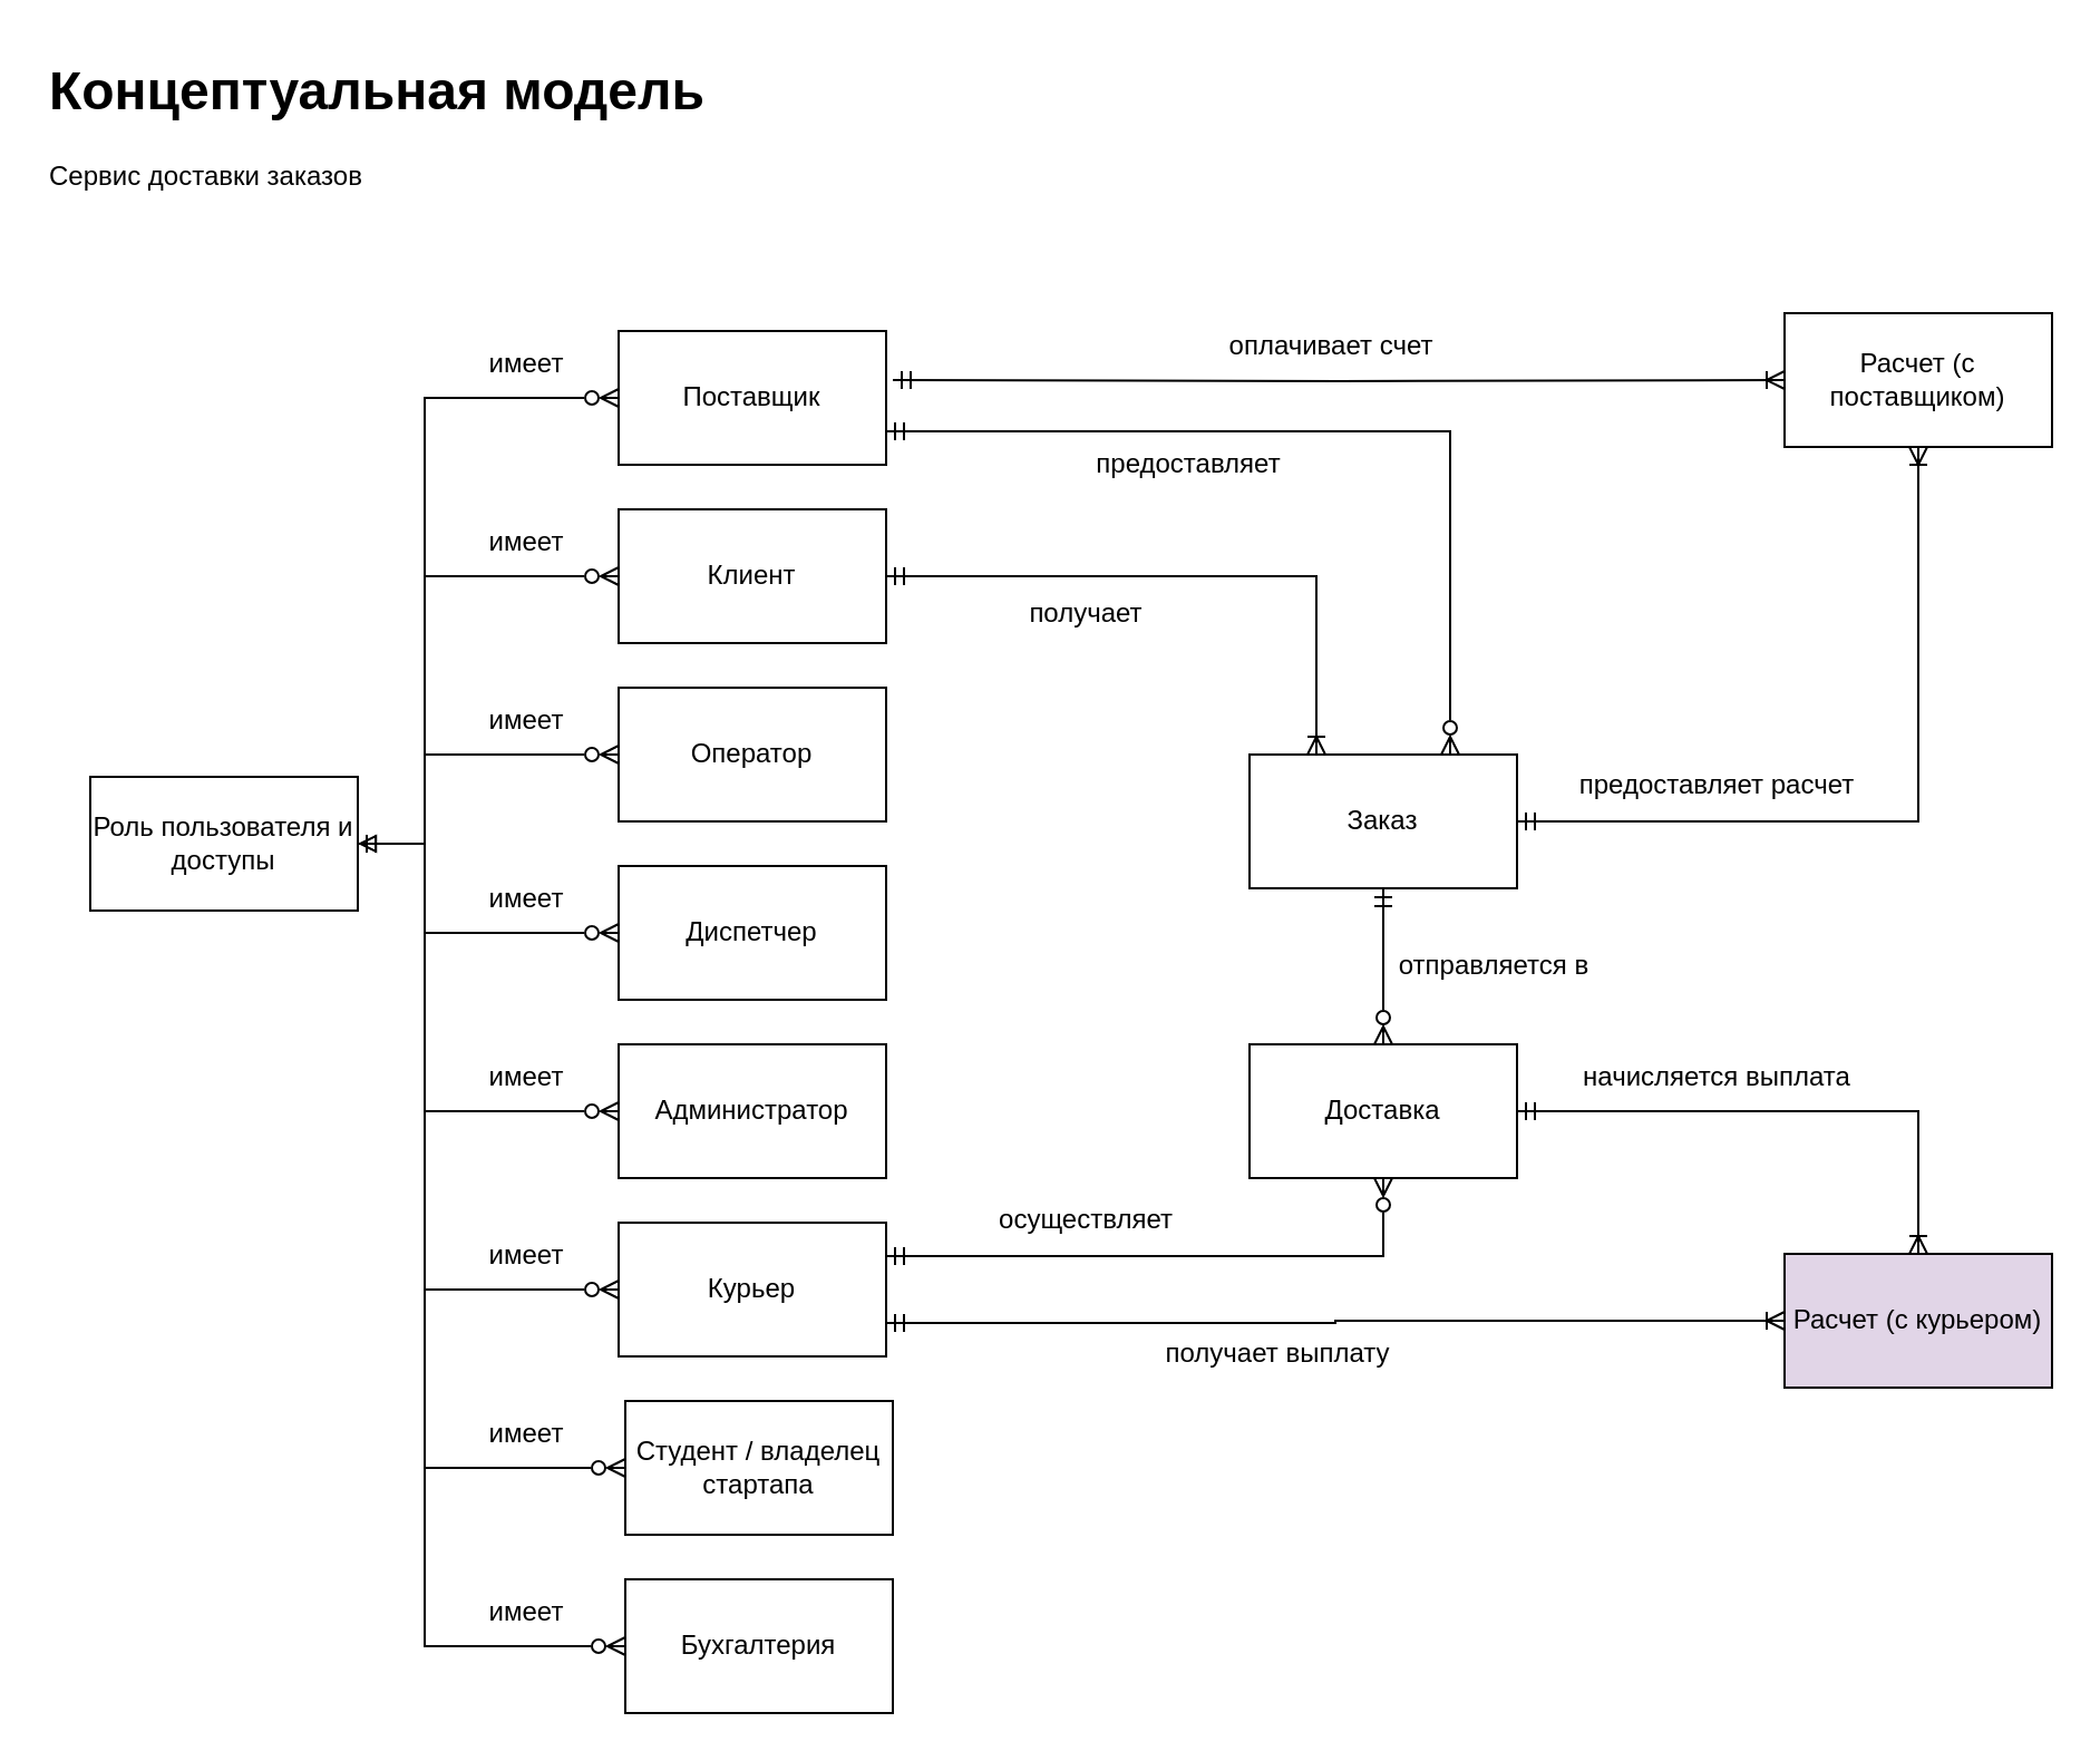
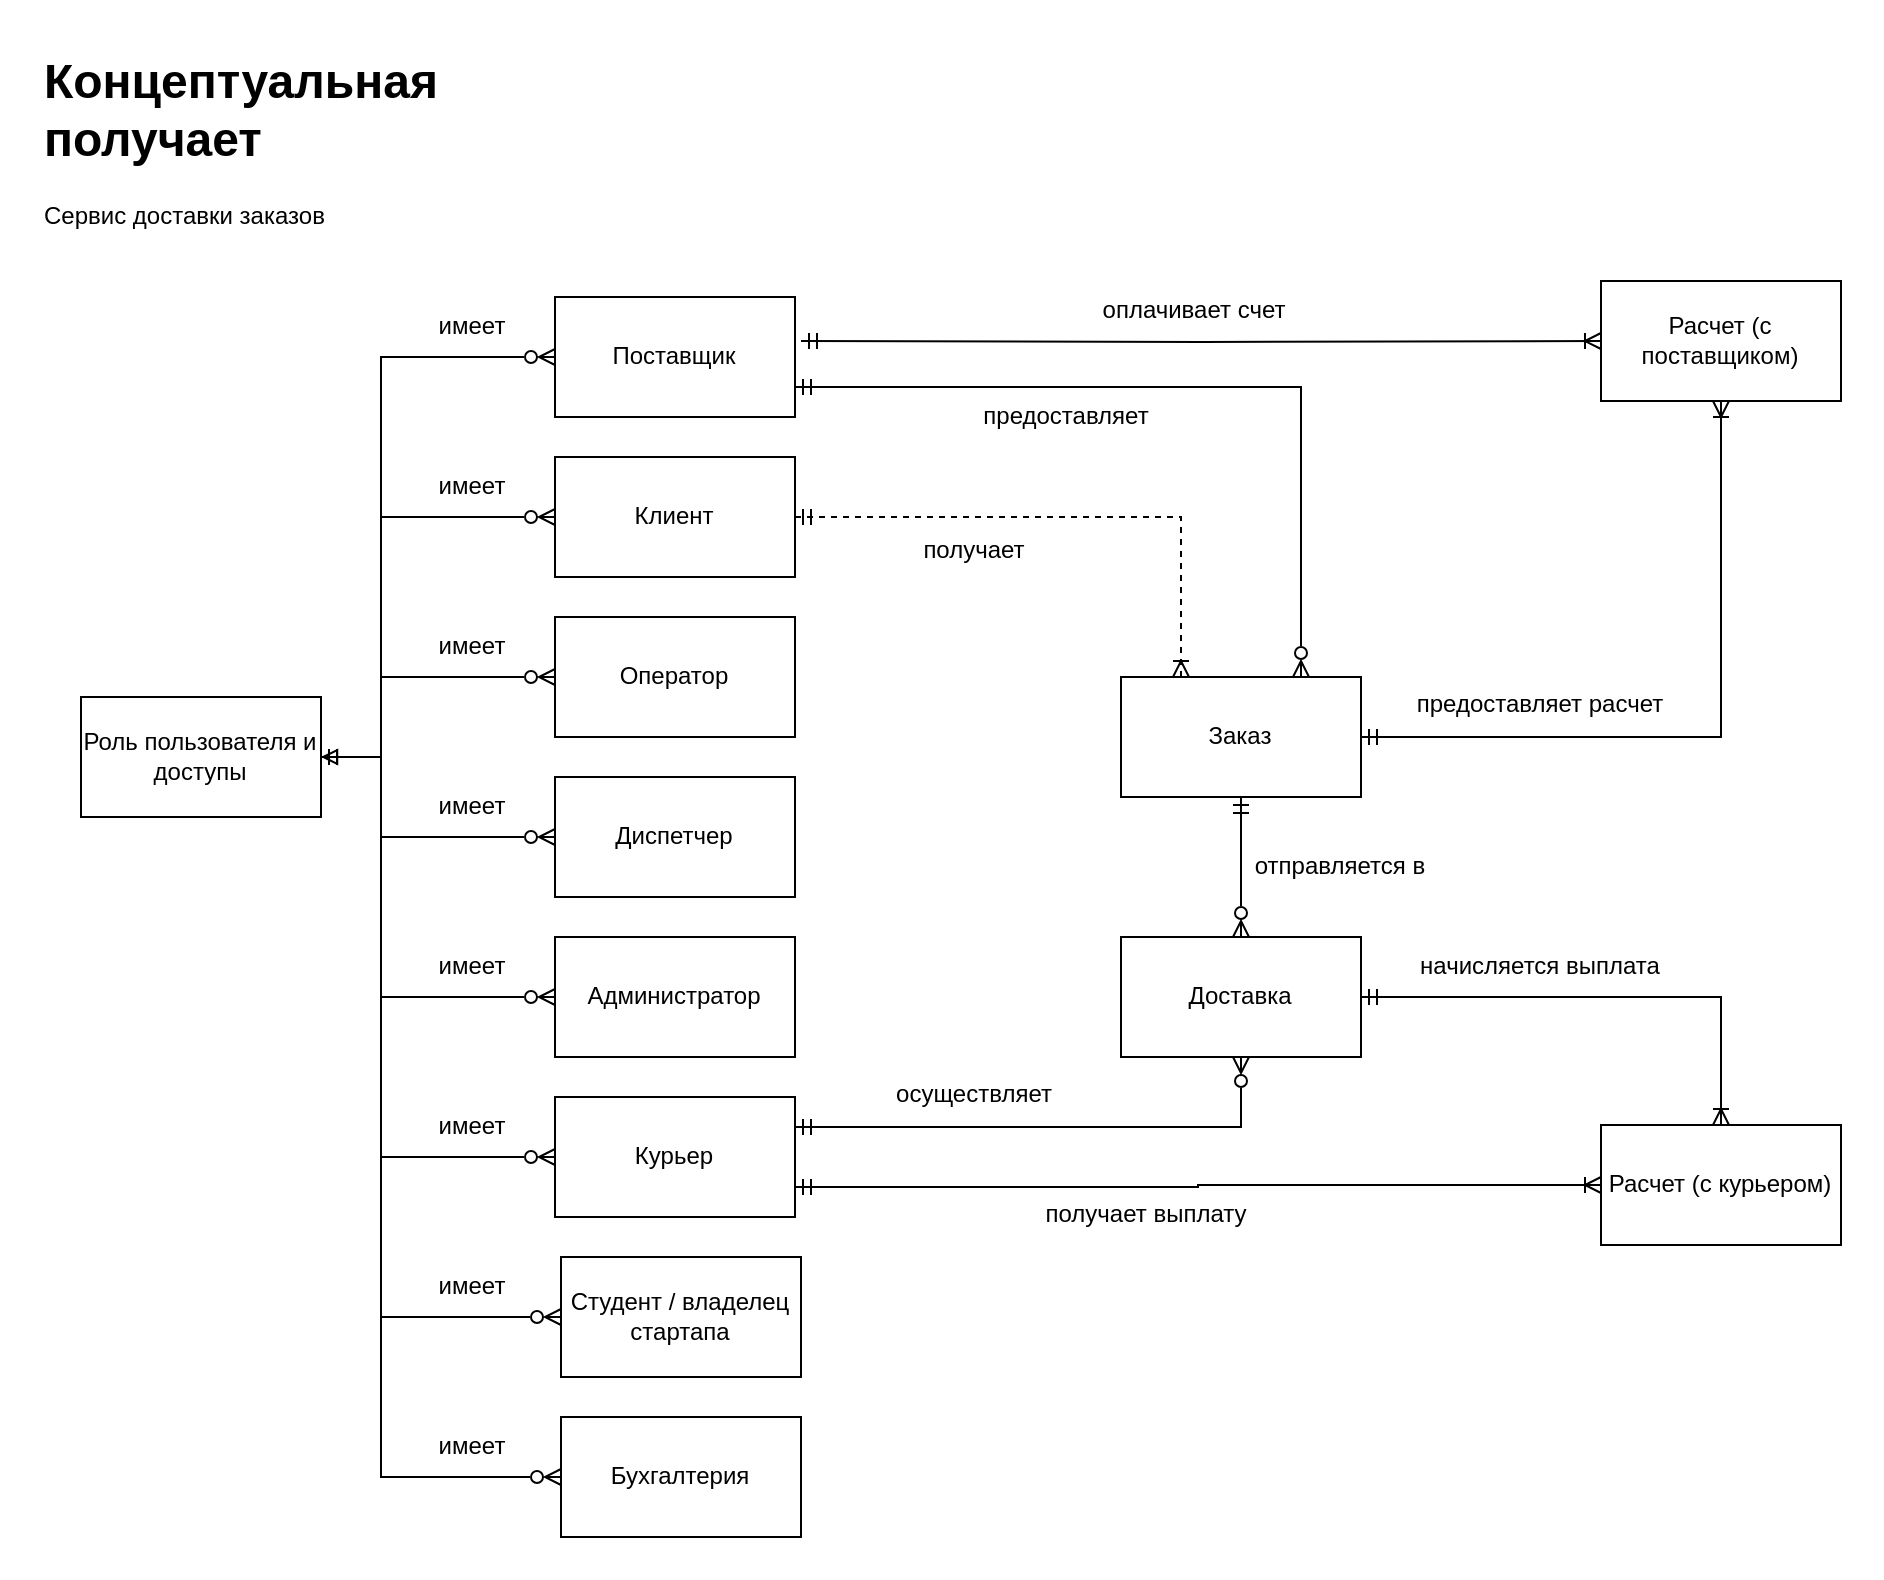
  <mxCell id="0" />
  <mxCell id="1" parent="0" />
  <mxCell id="2" value="Роль пользователя и доступы" style="rounded=0;whiteSpace=wrap;html=1;" parent="1" vertex="1"><mxGeometry x="40" y="348" width="120" height="60" as="geometry" /></mxCell>
  <mxCell id="3" style="edgeStyle=orthogonalEdgeStyle;rounded=0;orthogonalLoop=1;jettySize=auto;html=1;exitX=0;exitY=0.5;exitDx=0;exitDy=0;entryX=1;entryY=0.5;entryDx=0;entryDy=0;endArrow=ERmandOne;endFill=0;startArrow=ERzeroToMany;startFill=0;" parent="1" source="6" target="2" edge="1"><mxGeometry relative="1" as="geometry"><Array as="points"><mxPoint x="190" y="178" /><mxPoint x="190" y="378" /></Array></mxGeometry></mxCell>
  <mxCell id="4" style="edgeStyle=orthogonalEdgeStyle;rounded=0;orthogonalLoop=1;jettySize=auto;html=1;exitX=1;exitY=0.75;exitDx=0;exitDy=0;entryX=0.75;entryY=0;entryDx=0;entryDy=0;endArrow=ERzeroToMany;endFill=0;startArrow=ERmandOne;startFill=0;" edge="1" parent="1" source="6" target="21"><mxGeometry relative="1" as="geometry" /></mxCell>
  <mxCell id="5" style="edgeStyle=orthogonalEdgeStyle;rounded=0;orthogonalLoop=1;jettySize=auto;html=1;entryX=0;entryY=0.5;entryDx=0;entryDy=0;endArrow=ERoneToMany;endFill=0;startArrow=ERmandOne;startFill=0;" edge="1" parent="1" target="26"><mxGeometry relative="1" as="geometry"><mxPoint x="400" y="170" as="sourcePoint" /><mxPoint x="740" y="164" as="targetPoint" /></mxGeometry></mxCell>
  <mxCell id="6" value="Поставщик" style="rounded=0;whiteSpace=wrap;html=1;" parent="1" vertex="1"><mxGeometry x="277" y="148" width="120" height="60" as="geometry" /></mxCell>
  <mxCell id="7" style="edgeStyle=orthogonalEdgeStyle;rounded=0;orthogonalLoop=1;jettySize=auto;html=1;exitX=0;exitY=0.5;exitDx=0;exitDy=0;entryX=1;entryY=0.5;entryDx=0;entryDy=0;endArrow=none;endFill=0;startArrow=ERzeroToMany;startFill=0;" parent="1" source="9" target="2" edge="1"><mxGeometry relative="1" as="geometry"><mxPoint x="160" y="383" as="targetPoint" /><mxPoint x="280" y="328" as="sourcePoint" /><Array as="points"><mxPoint x="190" y="258" /><mxPoint x="190" y="378" /></Array></mxGeometry></mxCell>
- <mxCell id="8" style="edgeStyle=orthogonalEdgeStyle;rounded=0;orthogonalLoop=1;jettySize=auto;html=1;exitX=1;exitY=0.5;exitDx=0;exitDy=0;entryX=0.25;entryY=0;entryDx=0;entryDy=0;endArrow=ERoneToMany;endFill=0;startArrow=ERmandOne;startFill=0;" edge="1" parent="1" source="9" target="21"><mxGeometry relative="1" as="geometry" /></mxCell>
+ <mxCell id="8" style="edgeStyle=orthogonalEdgeStyle;rounded=0;orthogonalLoop=1;jettySize=auto;html=1;exitX=1;exitY=0.5;exitDx=0;exitDy=0;entryX=0.25;entryY=0;entryDx=0;entryDy=0;endArrow=ERoneToMany;endFill=0;startArrow=ERmandOne;startFill=0;dashed=1;" edge="1" parent="1" source="9" target="21"><mxGeometry relative="1" as="geometry" /></mxCell>
  <mxCell id="9" value="Клиент" style="rounded=0;whiteSpace=wrap;html=1;" parent="1" vertex="1"><mxGeometry x="277" y="228" width="120" height="60" as="geometry" /></mxCell>
  <mxCell id="10" style="edgeStyle=orthogonalEdgeStyle;rounded=0;orthogonalLoop=1;jettySize=auto;html=1;exitX=0;exitY=0.5;exitDx=0;exitDy=0;entryX=1;entryY=0.5;entryDx=0;entryDy=0;endArrow=none;endFill=0;startArrow=ERzeroToMany;startFill=0;" parent="1" source="11" target="2" edge="1"><mxGeometry relative="1" as="geometry"><Array as="points"><mxPoint x="190" y="338" /><mxPoint x="190" y="378" /></Array></mxGeometry></mxCell>
  <mxCell id="11" value="Оператор" style="rounded=0;whiteSpace=wrap;html=1;" parent="1" vertex="1"><mxGeometry x="277" y="308" width="120" height="60" as="geometry" /></mxCell>
  <mxCell id="12" style="edgeStyle=orthogonalEdgeStyle;rounded=0;orthogonalLoop=1;jettySize=auto;html=1;exitX=0;exitY=0.5;exitDx=0;exitDy=0;entryX=1;entryY=0.5;entryDx=0;entryDy=0;endArrow=none;endFill=0;startArrow=ERzeroToMany;startFill=0;" parent="1" source="13" target="2" edge="1"><mxGeometry relative="1" as="geometry"><mxPoint x="180" y="388" as="targetPoint" /><Array as="points"><mxPoint x="190" y="418" /><mxPoint x="190" y="378" /></Array></mxGeometry></mxCell>
  <mxCell id="13" value="Диспетчер" style="rounded=0;whiteSpace=wrap;html=1;" parent="1" vertex="1"><mxGeometry x="277" y="388" width="120" height="60" as="geometry" /></mxCell>
  <mxCell id="14" style="edgeStyle=orthogonalEdgeStyle;rounded=0;orthogonalLoop=1;jettySize=auto;html=1;exitX=0;exitY=0.5;exitDx=0;exitDy=0;entryX=1;entryY=0.5;entryDx=0;entryDy=0;endArrow=block;endFill=0;startArrow=ERzeroToMany;startFill=0;" parent="1" source="15" target="2" edge="1"><mxGeometry relative="1" as="geometry"><mxPoint x="180" y="468" as="targetPoint" /><Array as="points"><mxPoint x="190" y="498" /><mxPoint x="190" y="378" /></Array></mxGeometry></mxCell>
  <mxCell id="15" value="Администратор" style="rounded=0;whiteSpace=wrap;html=1;" parent="1" vertex="1"><mxGeometry x="277" y="468" width="120" height="60" as="geometry" /></mxCell>
  <mxCell id="16" style="edgeStyle=orthogonalEdgeStyle;rounded=0;orthogonalLoop=1;jettySize=auto;html=1;exitX=0;exitY=0.5;exitDx=0;exitDy=0;entryX=1;entryY=0.5;entryDx=0;entryDy=0;endArrow=none;endFill=0;startArrow=ERzeroToMany;startFill=0;" parent="1" source="18" target="2" edge="1"><mxGeometry relative="1" as="geometry"><Array as="points"><mxPoint x="190" y="578" /><mxPoint x="190" y="378" /></Array></mxGeometry></mxCell>
  <mxCell id="17" style="edgeStyle=orthogonalEdgeStyle;rounded=0;orthogonalLoop=1;jettySize=auto;html=1;exitX=1;exitY=0.25;exitDx=0;exitDy=0;entryX=0.5;entryY=1;entryDx=0;entryDy=0;endArrow=ERzeroToMany;endFill=0;startArrow=ERmandOne;startFill=0;" edge="1" parent="1" source="18" target="37"><mxGeometry relative="1" as="geometry" /></mxCell>
  <mxCell id="18" value="Курьер" style="rounded=0;whiteSpace=wrap;html=1;" parent="1" vertex="1"><mxGeometry x="277" y="548" width="120" height="60" as="geometry" /></mxCell>
  <mxCell id="19" style="edgeStyle=orthogonalEdgeStyle;rounded=0;orthogonalLoop=1;jettySize=auto;html=1;exitX=1;exitY=0.5;exitDx=0;exitDy=0;entryX=0.5;entryY=0;entryDx=0;entryDy=0;endArrow=ERoneToMany;endFill=0;startArrow=ERmandOne;startFill=0;" edge="1" parent="1" source="37" target="25"><mxGeometry relative="1" as="geometry" /></mxCell>
  <mxCell id="20" style="edgeStyle=orthogonalEdgeStyle;rounded=0;orthogonalLoop=1;jettySize=auto;html=1;exitX=1;exitY=0.5;exitDx=0;exitDy=0;entryX=0.5;entryY=1;entryDx=0;entryDy=0;endArrow=ERoneToMany;endFill=0;startArrow=ERmandOne;startFill=0;" edge="1" parent="1" source="21" target="26"><mxGeometry relative="1" as="geometry" /></mxCell>
  <mxCell id="21" value="Заказ" style="rounded=0;whiteSpace=wrap;html=1;" parent="1" vertex="1"><mxGeometry x="560" y="338" width="120" height="60" as="geometry" /></mxCell>
  <mxCell id="22" style="edgeStyle=orthogonalEdgeStyle;rounded=0;orthogonalLoop=1;jettySize=auto;html=1;exitX=0;exitY=0.5;exitDx=0;exitDy=0;entryX=1;entryY=0.5;entryDx=0;entryDy=0;endArrow=none;endFill=0;startArrow=ERzeroToMany;startFill=0;" edge="1" parent="1" source="24" target="2"><mxGeometry relative="1" as="geometry"><Array as="points"><mxPoint x="190" y="738" /><mxPoint x="190" y="378" /></Array></mxGeometry></mxCell>
  <mxCell id="23" style="edgeStyle=orthogonalEdgeStyle;rounded=0;orthogonalLoop=1;jettySize=auto;html=1;exitX=1;exitY=0.75;exitDx=0;exitDy=0;entryX=0;entryY=0.5;entryDx=0;entryDy=0;endArrow=ERoneToMany;endFill=0;startArrow=ERmandOne;startFill=0;" edge="1" parent="1" source="18" target="25"><mxGeometry relative="1" as="geometry" /></mxCell>
  <mxCell id="24" value="Бухгалтерия" style="rounded=0;whiteSpace=wrap;html=1;" parent="1" vertex="1"><mxGeometry x="280" y="708" width="120" height="60" as="geometry" /></mxCell>
- <mxCell id="25" value="Расчет (с курьером)" style="rounded=0;whiteSpace=wrap;html=1;fillColor=#e1d5e7;" parent="1" vertex="1"><mxGeometry x="800" y="562" width="120" height="60" as="geometry" /></mxCell>
+ <mxCell id="25" value="Расчет (с курьером)" style="rounded=0;whiteSpace=wrap;html=1;" parent="1" vertex="1"><mxGeometry x="800" y="562" width="120" height="60" as="geometry" /></mxCell>
  <mxCell id="26" value="Расчет (с поставщиком)" style="rounded=0;whiteSpace=wrap;html=1;" parent="1" vertex="1"><mxGeometry x="800" y="140" width="120" height="60" as="geometry" /></mxCell>
  <mxCell id="27" value="имеет" style="text;html=1;align=center;verticalAlign=middle;whiteSpace=wrap;rounded=0;" parent="1" vertex="1"><mxGeometry x="210" y="148" width="52" height="30" as="geometry" /></mxCell>
  <mxCell id="28" value="имеет" style="text;html=1;align=center;verticalAlign=middle;whiteSpace=wrap;rounded=0;" parent="1" vertex="1"><mxGeometry x="210" y="228" width="52" height="30" as="geometry" /></mxCell>
  <mxCell id="29" value="имеет" style="text;html=1;align=center;verticalAlign=middle;whiteSpace=wrap;rounded=0;" parent="1" vertex="1"><mxGeometry x="210" y="308" width="52" height="30" as="geometry" /></mxCell>
  <mxCell id="30" value="имеет" style="text;html=1;align=center;verticalAlign=middle;whiteSpace=wrap;rounded=0;" parent="1" vertex="1"><mxGeometry x="210" y="388" width="52" height="30" as="geometry" /></mxCell>
  <mxCell id="31" value="имеет" style="text;html=1;align=center;verticalAlign=middle;whiteSpace=wrap;rounded=0;" parent="1" vertex="1"><mxGeometry x="210" y="468" width="52" height="30" as="geometry" /></mxCell>
  <mxCell id="32" value="имеет" style="text;html=1;align=center;verticalAlign=middle;whiteSpace=wrap;rounded=0;" parent="1" vertex="1"><mxGeometry x="210" y="548" width="52" height="30" as="geometry" /></mxCell>
  <mxCell id="33" style="edgeStyle=orthogonalEdgeStyle;rounded=0;orthogonalLoop=1;jettySize=auto;html=1;exitX=0;exitY=0.5;exitDx=0;exitDy=0;entryX=1;entryY=0.5;entryDx=0;entryDy=0;endArrow=none;endFill=0;startArrow=ERzeroToMany;startFill=0;" edge="1" parent="1" source="34" target="2"><mxGeometry relative="1" as="geometry"><Array as="points"><mxPoint x="190" y="658" /><mxPoint x="190" y="378" /></Array></mxGeometry></mxCell>
  <mxCell id="34" value="Студент / владелец стартапа" style="rounded=0;whiteSpace=wrap;html=1;" parent="1" vertex="1"><mxGeometry x="280" y="628" width="120" height="60" as="geometry" /></mxCell>
- <mxCell id="35" value="&lt;h1 style=&quot;margin-top: 0px;&quot;&gt;Концептуальная модель&lt;/h1&gt;&lt;p&gt;Сервис доставки заказов&lt;/p&gt;" style="text;html=1;whiteSpace=wrap;overflow=hidden;rounded=0;" parent="1" vertex="1"><mxGeometry x="20" y="20" width="300" height="120" as="geometry" /></mxCell>
+ <mxCell id="35" value="&lt;h1 style=&quot;margin-top: 0px;&quot;&gt;Концептуальная получает&lt;/h1&gt;&lt;p&gt;Сервис доставки заказов&lt;/p&gt;" style="text;html=1;whiteSpace=wrap;overflow=hidden;rounded=0;" parent="1" vertex="1"><mxGeometry x="20" y="20" width="300" height="120" as="geometry" /></mxCell>
  <mxCell id="36" style="edgeStyle=orthogonalEdgeStyle;rounded=0;orthogonalLoop=1;jettySize=auto;html=1;exitX=0.5;exitY=0;exitDx=0;exitDy=0;endArrow=ERmandOne;endFill=0;startArrow=ERzeroToMany;startFill=0;" edge="1" parent="1" source="37" target="21"><mxGeometry relative="1" as="geometry" /></mxCell>
  <mxCell id="37" value="Доставка" style="rounded=0;whiteSpace=wrap;html=1;" parent="1" vertex="1"><mxGeometry x="560" y="468" width="120" height="60" as="geometry" /></mxCell>
  <mxCell id="38" value="имеет" style="text;html=1;align=center;verticalAlign=middle;whiteSpace=wrap;rounded=0;" vertex="1" parent="1"><mxGeometry x="210" y="628" width="52" height="30" as="geometry" /></mxCell>
  <mxCell id="39" value="имеет" style="text;html=1;align=center;verticalAlign=middle;whiteSpace=wrap;rounded=0;" vertex="1" parent="1"><mxGeometry x="210" y="708" width="52" height="30" as="geometry" /></mxCell>
  <mxCell id="40" value="оплачивает счет" style="text;html=1;align=center;verticalAlign=middle;whiteSpace=wrap;rounded=0;" vertex="1" parent="1"><mxGeometry x="524" y="140" width="146" height="30" as="geometry" /></mxCell>
  <mxCell id="41" value="предоставляет" style="text;html=1;align=center;verticalAlign=middle;whiteSpace=wrap;rounded=0;" vertex="1" parent="1"><mxGeometry x="460" y="193" width="146" height="30" as="geometry" /></mxCell>
  <mxCell id="42" value="получает" style="text;html=1;align=center;verticalAlign=middle;whiteSpace=wrap;rounded=0;" vertex="1" parent="1"><mxGeometry x="414" y="260" width="146" height="30" as="geometry" /></mxCell>
  <mxCell id="43" value="осуществляет" style="text;html=1;align=center;verticalAlign=middle;whiteSpace=wrap;rounded=0;" vertex="1" parent="1"><mxGeometry x="414" y="532" width="146" height="30" as="geometry" /></mxCell>
  <mxCell id="44" value="отправляется в" style="text;html=1;align=center;verticalAlign=middle;whiteSpace=wrap;rounded=0;" vertex="1" parent="1"><mxGeometry x="620" y="418" width="100" height="30" as="geometry" /></mxCell>
  <mxCell id="45" value="предоставляет расчет" style="text;html=1;align=center;verticalAlign=middle;whiteSpace=wrap;rounded=0;" vertex="1" parent="1"><mxGeometry x="700" y="337" width="140" height="30" as="geometry" /></mxCell>
  <mxCell id="46" value="получает выплату" style="text;html=1;align=center;verticalAlign=middle;whiteSpace=wrap;rounded=0;" vertex="1" parent="1"><mxGeometry x="500" y="592" width="146" height="30" as="geometry" /></mxCell>
  <mxCell id="47" value="начисляется выплата" style="text;html=1;align=center;verticalAlign=middle;whiteSpace=wrap;rounded=0;" vertex="1" parent="1"><mxGeometry x="697" y="468" width="146" height="30" as="geometry" /></mxCell>
